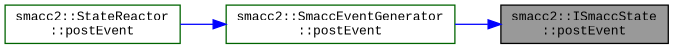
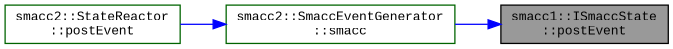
  digraph {
    fontname="Liberation Mono"
    rankdir=RL
    node [color=darkgreen fillcolor=white fontname="Liberation Mono" fontsize=10 shape=box style=filled]
    edge [color=blue dir=back fontname="Liberation Mono" fontsize=10 labelfontname=Helvetica labelfontsize=10 style=solid]
-   n1 [color=black fillcolor=grey60 fontcolor=black height=0.2 label="smacc2::ISmaccState\l::postEvent" width=0.4]
-   n2 [height=0.2 label="smacc2::SmaccEventGenerator\l::postEvent" width=0.4]
+   n1 [color=black fillcolor=grey60 fontcolor=black height=0.2 label="smacc1::ISmaccState\l::postEvent" width=0.4]
+   n2 [height=0.2 label="smacc2::SmaccEventGenerator\l::smacc" width=0.4]
    n3 [height=0.2 label="smacc2::StateReactor\l::postEvent" width=0.4]
    n1 -> n2
    n2 -> n3
  }
